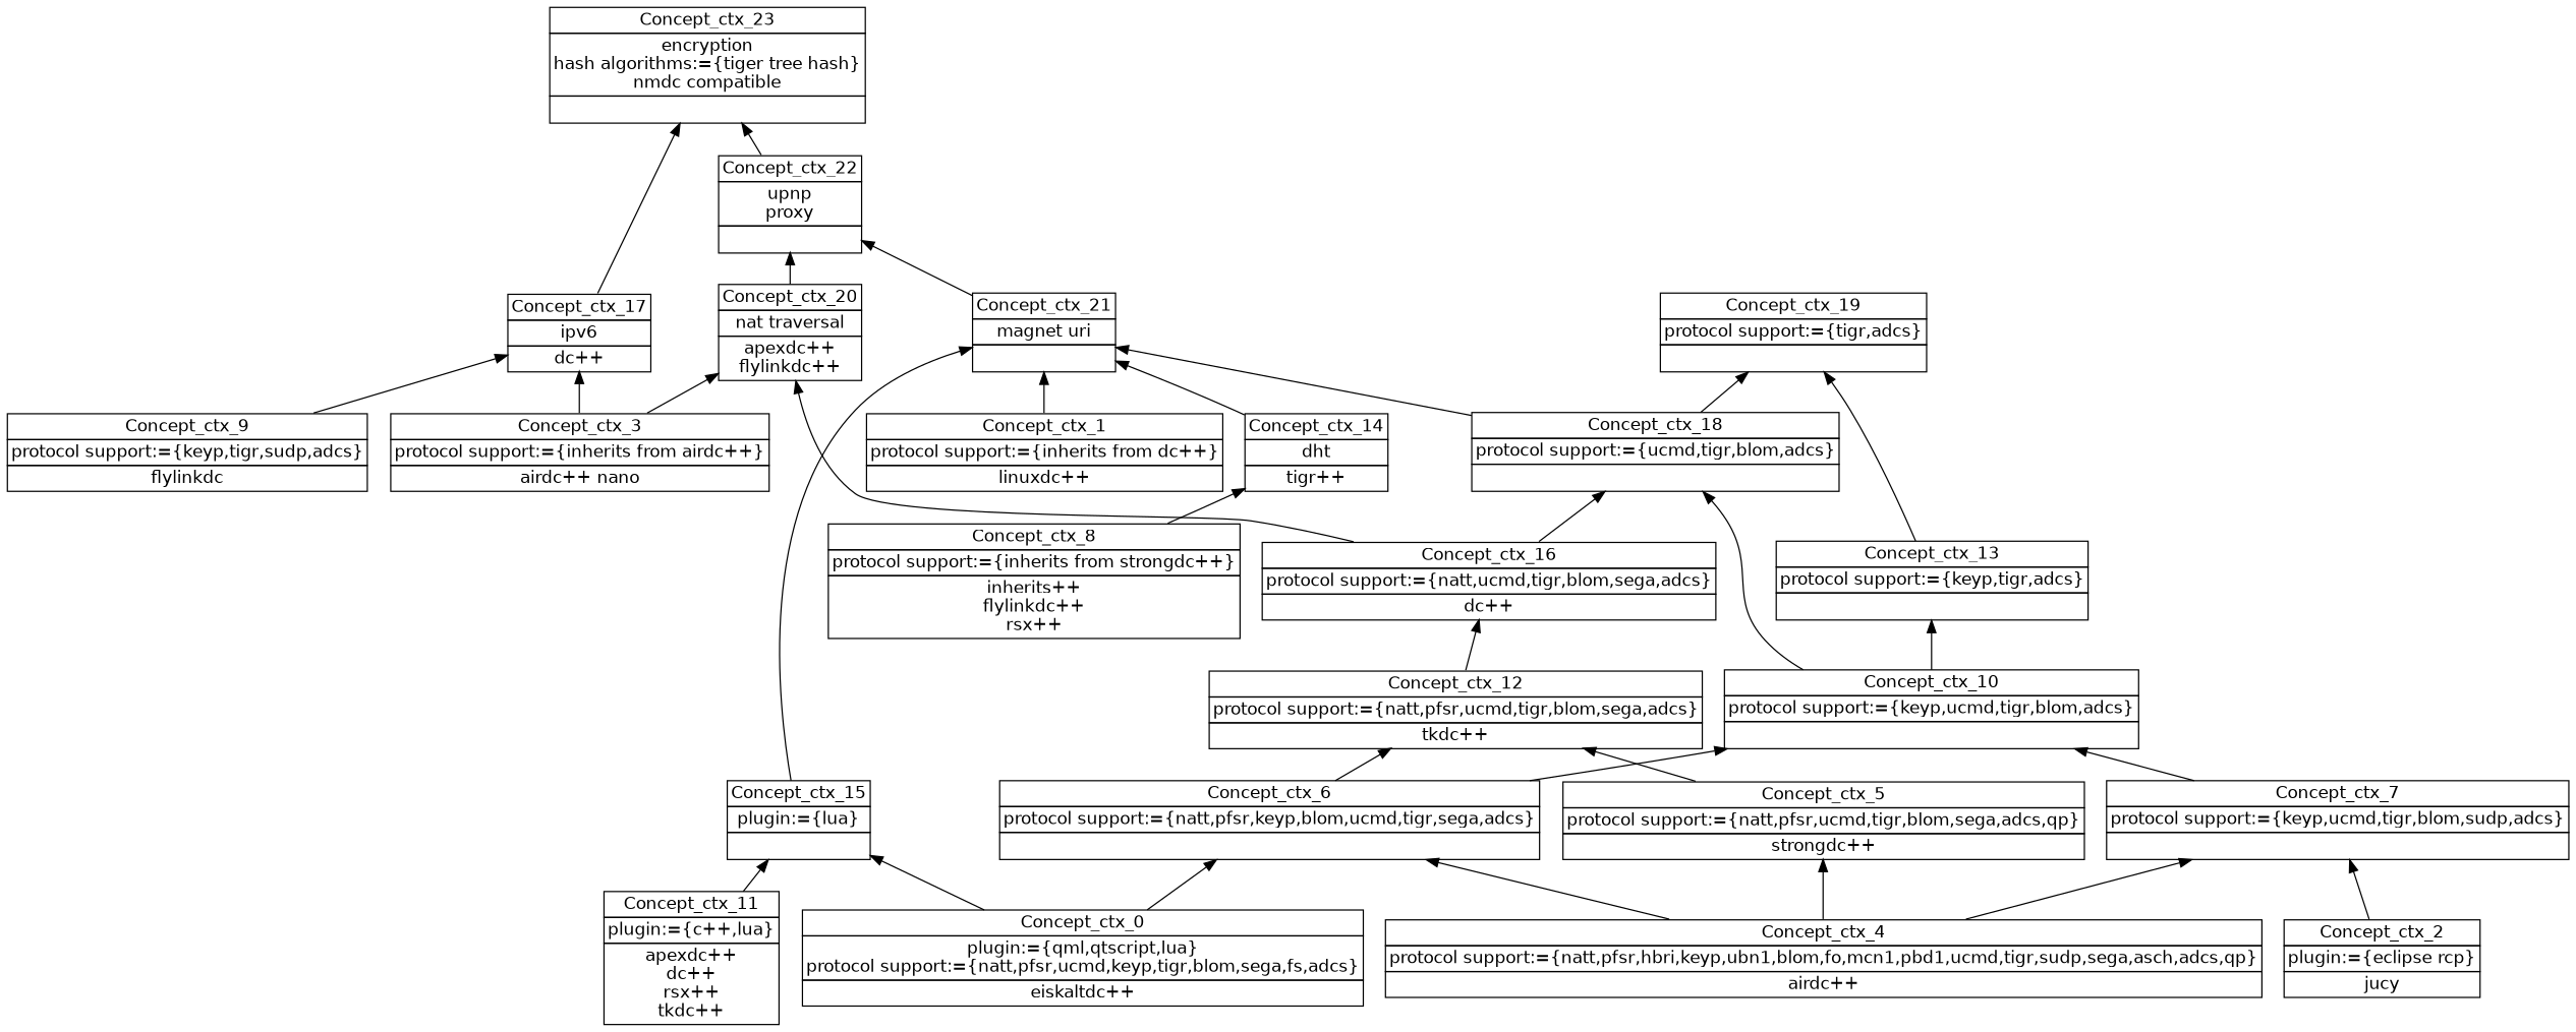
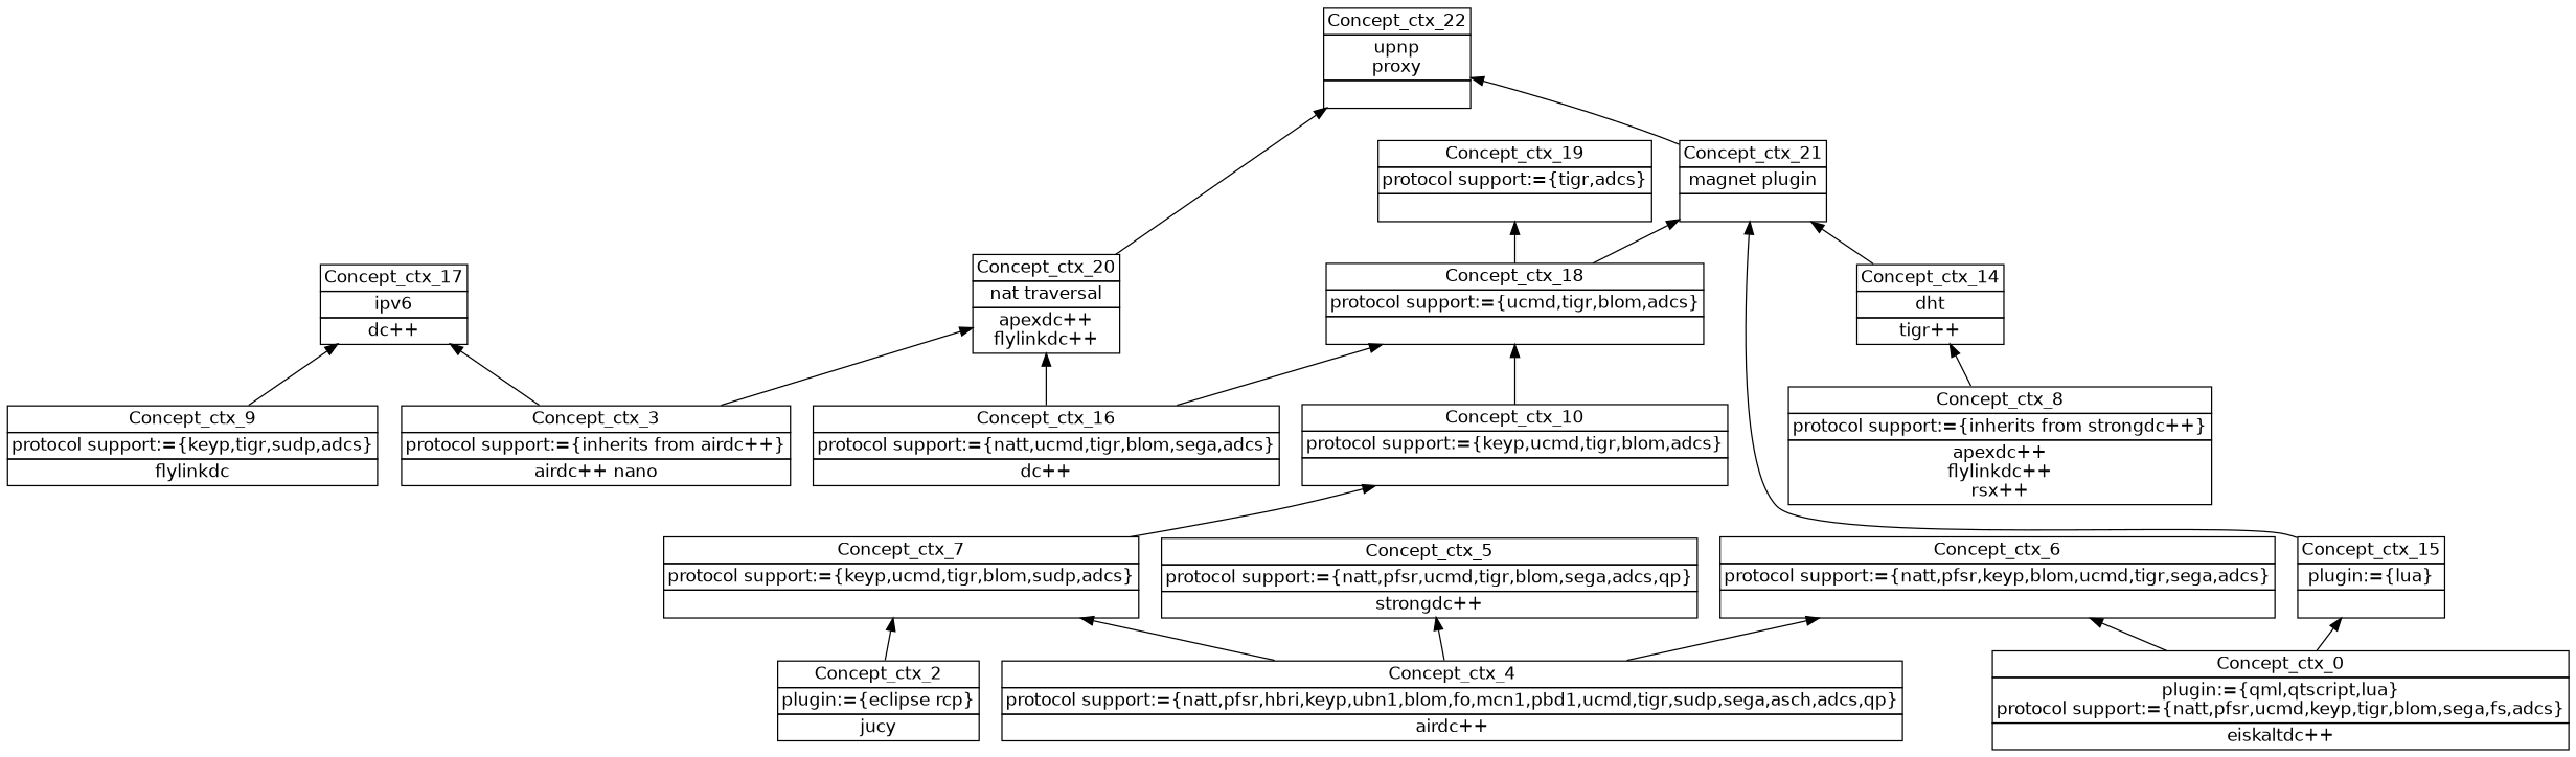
  digraph {
    nodesep=0.2
    rankdir=BT
    ranksep=0.3
    node [fontname="DejaVu Sans" margin="0.03,0.03" shape=none]
    edge [headport=p tailport=p]
    n1 [label=<<table border="0" cellborder="1" cellspacing="0" port="p"><tr><td>Concept_ctx_3</td></tr><tr><td>protocol support:={inherits from airdc++}<br/></td></tr><tr><td>airdc++ nano<br/></td></tr></table>>]
    n2 [label=<<table border="0" cellborder="1" cellspacing="0" port="p"><tr><td>Concept_ctx_17</td></tr><tr><td>ipv6<br/></td></tr><tr><td>dc++<br/></td></tr></table>>]
    n3 [label=<<table border="0" cellborder="1" cellspacing="0" port="p"><tr><td>Concept_ctx_20</td></tr><tr><td>nat traversal<br/></td></tr><tr><td>apexdc++<br/>flylinkdc++<br/></td></tr></table>>]
-   n4 [label=<<table border="0" cellborder="1" cellspacing="0" port="p"><tr><td>Concept_ctx_23</td></tr><tr><td>encryption<br/>hash algorithms:={tiger tree hash}<br/>nmdc compatible<br/></td></tr><tr><td><br/></td></tr></table>>]
    n5 [label=<<table border="0" cellborder="1" cellspacing="0" port="p"><tr><td>Concept_ctx_22</td></tr><tr><td>upnp<br/>proxy<br/></td></tr><tr><td><br/></td></tr></table>>]
-   n6 [label=<<table border="0" cellborder="1" cellspacing="0" port="p"><tr><td>Concept_ctx_1</td></tr><tr><td>protocol support:={inherits from dc++}<br/></td></tr><tr><td>linuxdc++<br/></td></tr></table>>]
-   n7 [label=<<table border="0" cellborder="1" cellspacing="0" port="p"><tr><td>Concept_ctx_21</td></tr><tr><td>magnet uri<br/></td></tr><tr><td><br/></td></tr></table>>]
+   n7 [label=<<table border="0" cellborder="1" cellspacing="0" port="p"><tr><td>Concept_ctx_21</td></tr><tr><td>magnet plugin<br/></td></tr><tr><td><br/></td></tr></table>>]
    n8 [label=<<table border="0" cellborder="1" cellspacing="0" port="p"><tr><td>Concept_ctx_4</td></tr><tr><td>protocol support:={natt,pfsr,hbri,keyp,ubn1,blom,fo,mcn1,pbd1,ucmd,tigr,sudp,sega,asch,adcs,qp}<br/></td></tr><tr><td>airdc++<br/></td></tr></table>>]
    n9 [label=<<table border="0" cellborder="1" cellspacing="0" port="p"><tr><td>Concept_ctx_7</td></tr><tr><td>protocol support:={keyp,ucmd,tigr,blom,sudp,adcs}<br/></td></tr><tr><td><br/></td></tr></table>>]
    n10 [label=<<table border="0" cellborder="1" cellspacing="0" port="p"><tr><td>Concept_ctx_5</td></tr><tr><td>protocol support:={natt,pfsr,ucmd,tigr,blom,sega,adcs,qp}<br/></td></tr><tr><td>strongdc++<br/></td></tr></table>>]
    n11 [label=<<table border="0" cellborder="1" cellspacing="0" port="p"><tr><td>Concept_ctx_6</td></tr><tr><td>protocol support:={natt,pfsr,keyp,blom,ucmd,tigr,sega,adcs}<br/></td></tr><tr><td><br/></td></tr></table>>]
    n12 [label=<<table border="0" cellborder="1" cellspacing="0" port="p"><tr><td>Concept_ctx_10</td></tr><tr><td>protocol support:={keyp,ucmd,tigr,blom,adcs}<br/></td></tr><tr><td><br/></td></tr></table>>]
-   n13 [label=<<table border="0" cellborder="1" cellspacing="0" port="p"><tr><td>Concept_ctx_12</td></tr><tr><td>protocol support:={natt,pfsr,ucmd,tigr,blom,sega,adcs}<br/></td></tr><tr><td>tkdc++<br/></td></tr></table>>]
    n14 [label=<<table border="0" cellborder="1" cellspacing="0" port="p"><tr><td>Concept_ctx_2</td></tr><tr><td>plugin:={eclipse rcp}<br/></td></tr><tr><td>jucy<br/></td></tr></table>>]
    n15 [label=<<table border="0" cellborder="1" cellspacing="0" port="p"><tr><td>Concept_ctx_0</td></tr><tr><td>plugin:={qml,qtscript,lua}<br/>protocol support:={natt,pfsr,ucmd,keyp,tigr,blom,sega,fs,adcs}<br/></td></tr><tr><td>eiskaltdc++<br/></td></tr></table>>]
    n16 [label=<<table border="0" cellborder="1" cellspacing="0" port="p"><tr><td>Concept_ctx_15</td></tr><tr><td>plugin:={lua}<br/></td></tr><tr><td><br/></td></tr></table>>]
    n17 [label=<<table border="0" cellborder="1" cellspacing="0" port="p"><tr><td>Concept_ctx_14</td></tr><tr><td>dht<br/></td></tr><tr><td>tigr++<br/></td></tr></table>>]
    n18 [label=<<table border="0" cellborder="1" cellspacing="0" port="p"><tr><td>Concept_ctx_9</td></tr><tr><td>protocol support:={keyp,tigr,sudp,adcs}<br/></td></tr><tr><td>flylinkdc<br/></td></tr></table>>]
-   n19 [label=<<table border="0" cellborder="1" cellspacing="0" port="p"><tr><td>Concept_ctx_13</td></tr><tr><td>protocol support:={keyp,tigr,adcs}<br/></td></tr><tr><td><br/></td></tr></table>>]
    n20 [label=<<table border="0" cellborder="1" cellspacing="0" port="p"><tr><td>Concept_ctx_18</td></tr><tr><td>protocol support:={ucmd,tigr,blom,adcs}<br/></td></tr><tr><td><br/></td></tr></table>>]
    n21 [label=<<table border="0" cellborder="1" cellspacing="0" port="p"><tr><td>Concept_ctx_16</td></tr><tr><td>protocol support:={natt,ucmd,tigr,blom,sega,adcs}<br/></td></tr><tr><td>dc++<br/></td></tr></table>>]
-   n22 [label=<<table border="0" cellborder="1" cellspacing="0" port="p"><tr><td>Concept_ctx_8</td></tr><tr><td>protocol support:={inherits from strongdc++}<br/></td></tr><tr><td>inherits++<br/>flylinkdc++<br/>rsx++<br/></td></tr></table>>]
+   n22 [label=<<table border="0" cellborder="1" cellspacing="0" port="p"><tr><td>Concept_ctx_8</td></tr><tr><td>protocol support:={inherits from strongdc++}<br/></td></tr><tr><td>apexdc++<br/>flylinkdc++<br/>rsx++<br/></td></tr></table>>]
    n23 [label=<<table border="0" cellborder="1" cellspacing="0" port="p"><tr><td>Concept_ctx_19</td></tr><tr><td>protocol support:={tigr,adcs}<br/></td></tr><tr><td><br/></td></tr></table>>]
-   n24 [label=<<table border="0" cellborder="1" cellspacing="0" port="p"><tr><td>Concept_ctx_11</td></tr><tr><td>plugin:={c++,lua}<br/></td></tr><tr><td>apexdc++<br/>dc++<br/>rsx++<br/>tkdc++<br/></td></tr></table>>]
    n1 -> n2
    n1 -> n3
-   n2 -> n4
    n3 -> n5
-   n5 -> n4
-   n6 -> n7
    n7 -> n5
    n8 -> n9
    n8 -> n10
    n8 -> n11
    n9 -> n12
-   n10 -> n13
-   n11 -> n12
-   n11 -> n13
-   n12 -> n19
    n12 -> n20
-   n13 -> n21
    n14 -> n9
    n15 -> n11
    n15 -> n16
    n16 -> n7
    n17 -> n7
    n18 -> n2
-   n19 -> n23
    n20 -> n7
    n20 -> n23
    n21 -> n3
    n21 -> n20
    n22 -> n17
-   n24 -> n16
  }
